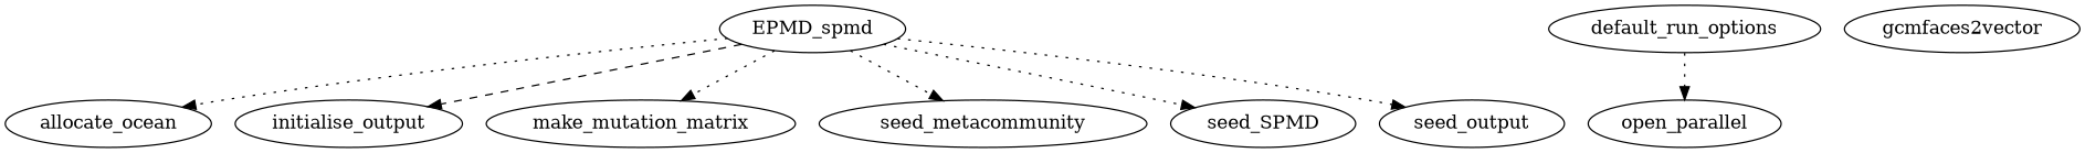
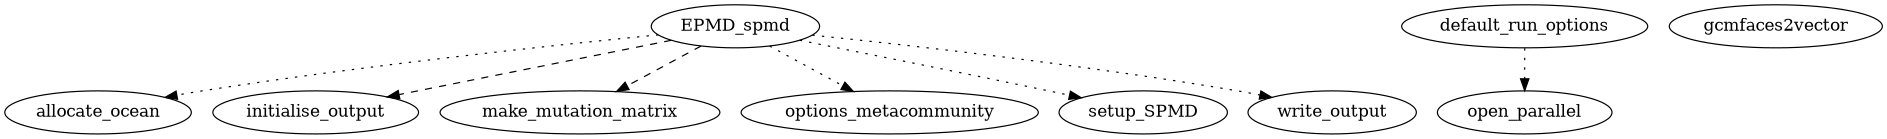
  digraph {
    edge [style=dotted]
    EPMD_spmd
    allocate_ocean
    initialise_output
    make_mutation_matrix
-   seed_metacommunity
-   setup_SPMD [label=seed_SPMD]
-   write_output [label=seed_output]
+   seed_metacommunity [label=options_metacommunity]
+   setup_SPMD
+   write_output
    default_run_options
    open_parallel
    gcmfaces2vector
    EPMD_spmd -> allocate_ocean
    EPMD_spmd -> initialise_output [style=dashed]
-   EPMD_spmd -> make_mutation_matrix
+   EPMD_spmd -> make_mutation_matrix [style=dashed]
    EPMD_spmd -> seed_metacommunity
    EPMD_spmd -> setup_SPMD
    EPMD_spmd -> write_output
    default_run_options -> open_parallel
  }
